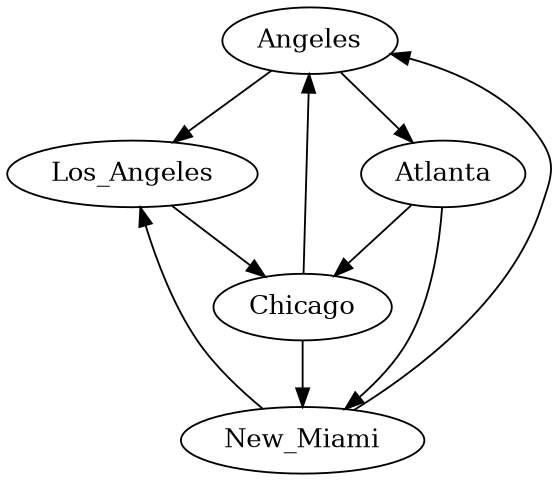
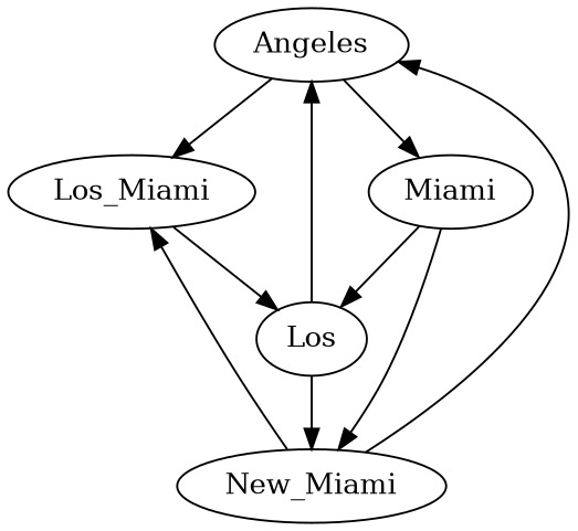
  digraph {
    edge [weight=6]
    n1 [label=Angeles]
-   Chicago
+   Chicago [label=Los]
    n3 [label=New_Miami]
-   Los_Angeles
-   Atlanta
+   Los_Angeles [label=Los_Miami]
+   Atlanta [label=Miami]
    n1 -> Los_Angeles [weight=9]
    n1 -> Atlanta [weight=3]
    Chicago -> n1 [weight=7]
    Chicago -> n3
    n3 -> n1 [weight=4]
    n3 -> Los_Angeles [weight=10]
    Los_Angeles -> Chicago [weight=8]
    Atlanta -> Chicago [weight=5]
    Atlanta -> n3
  }
